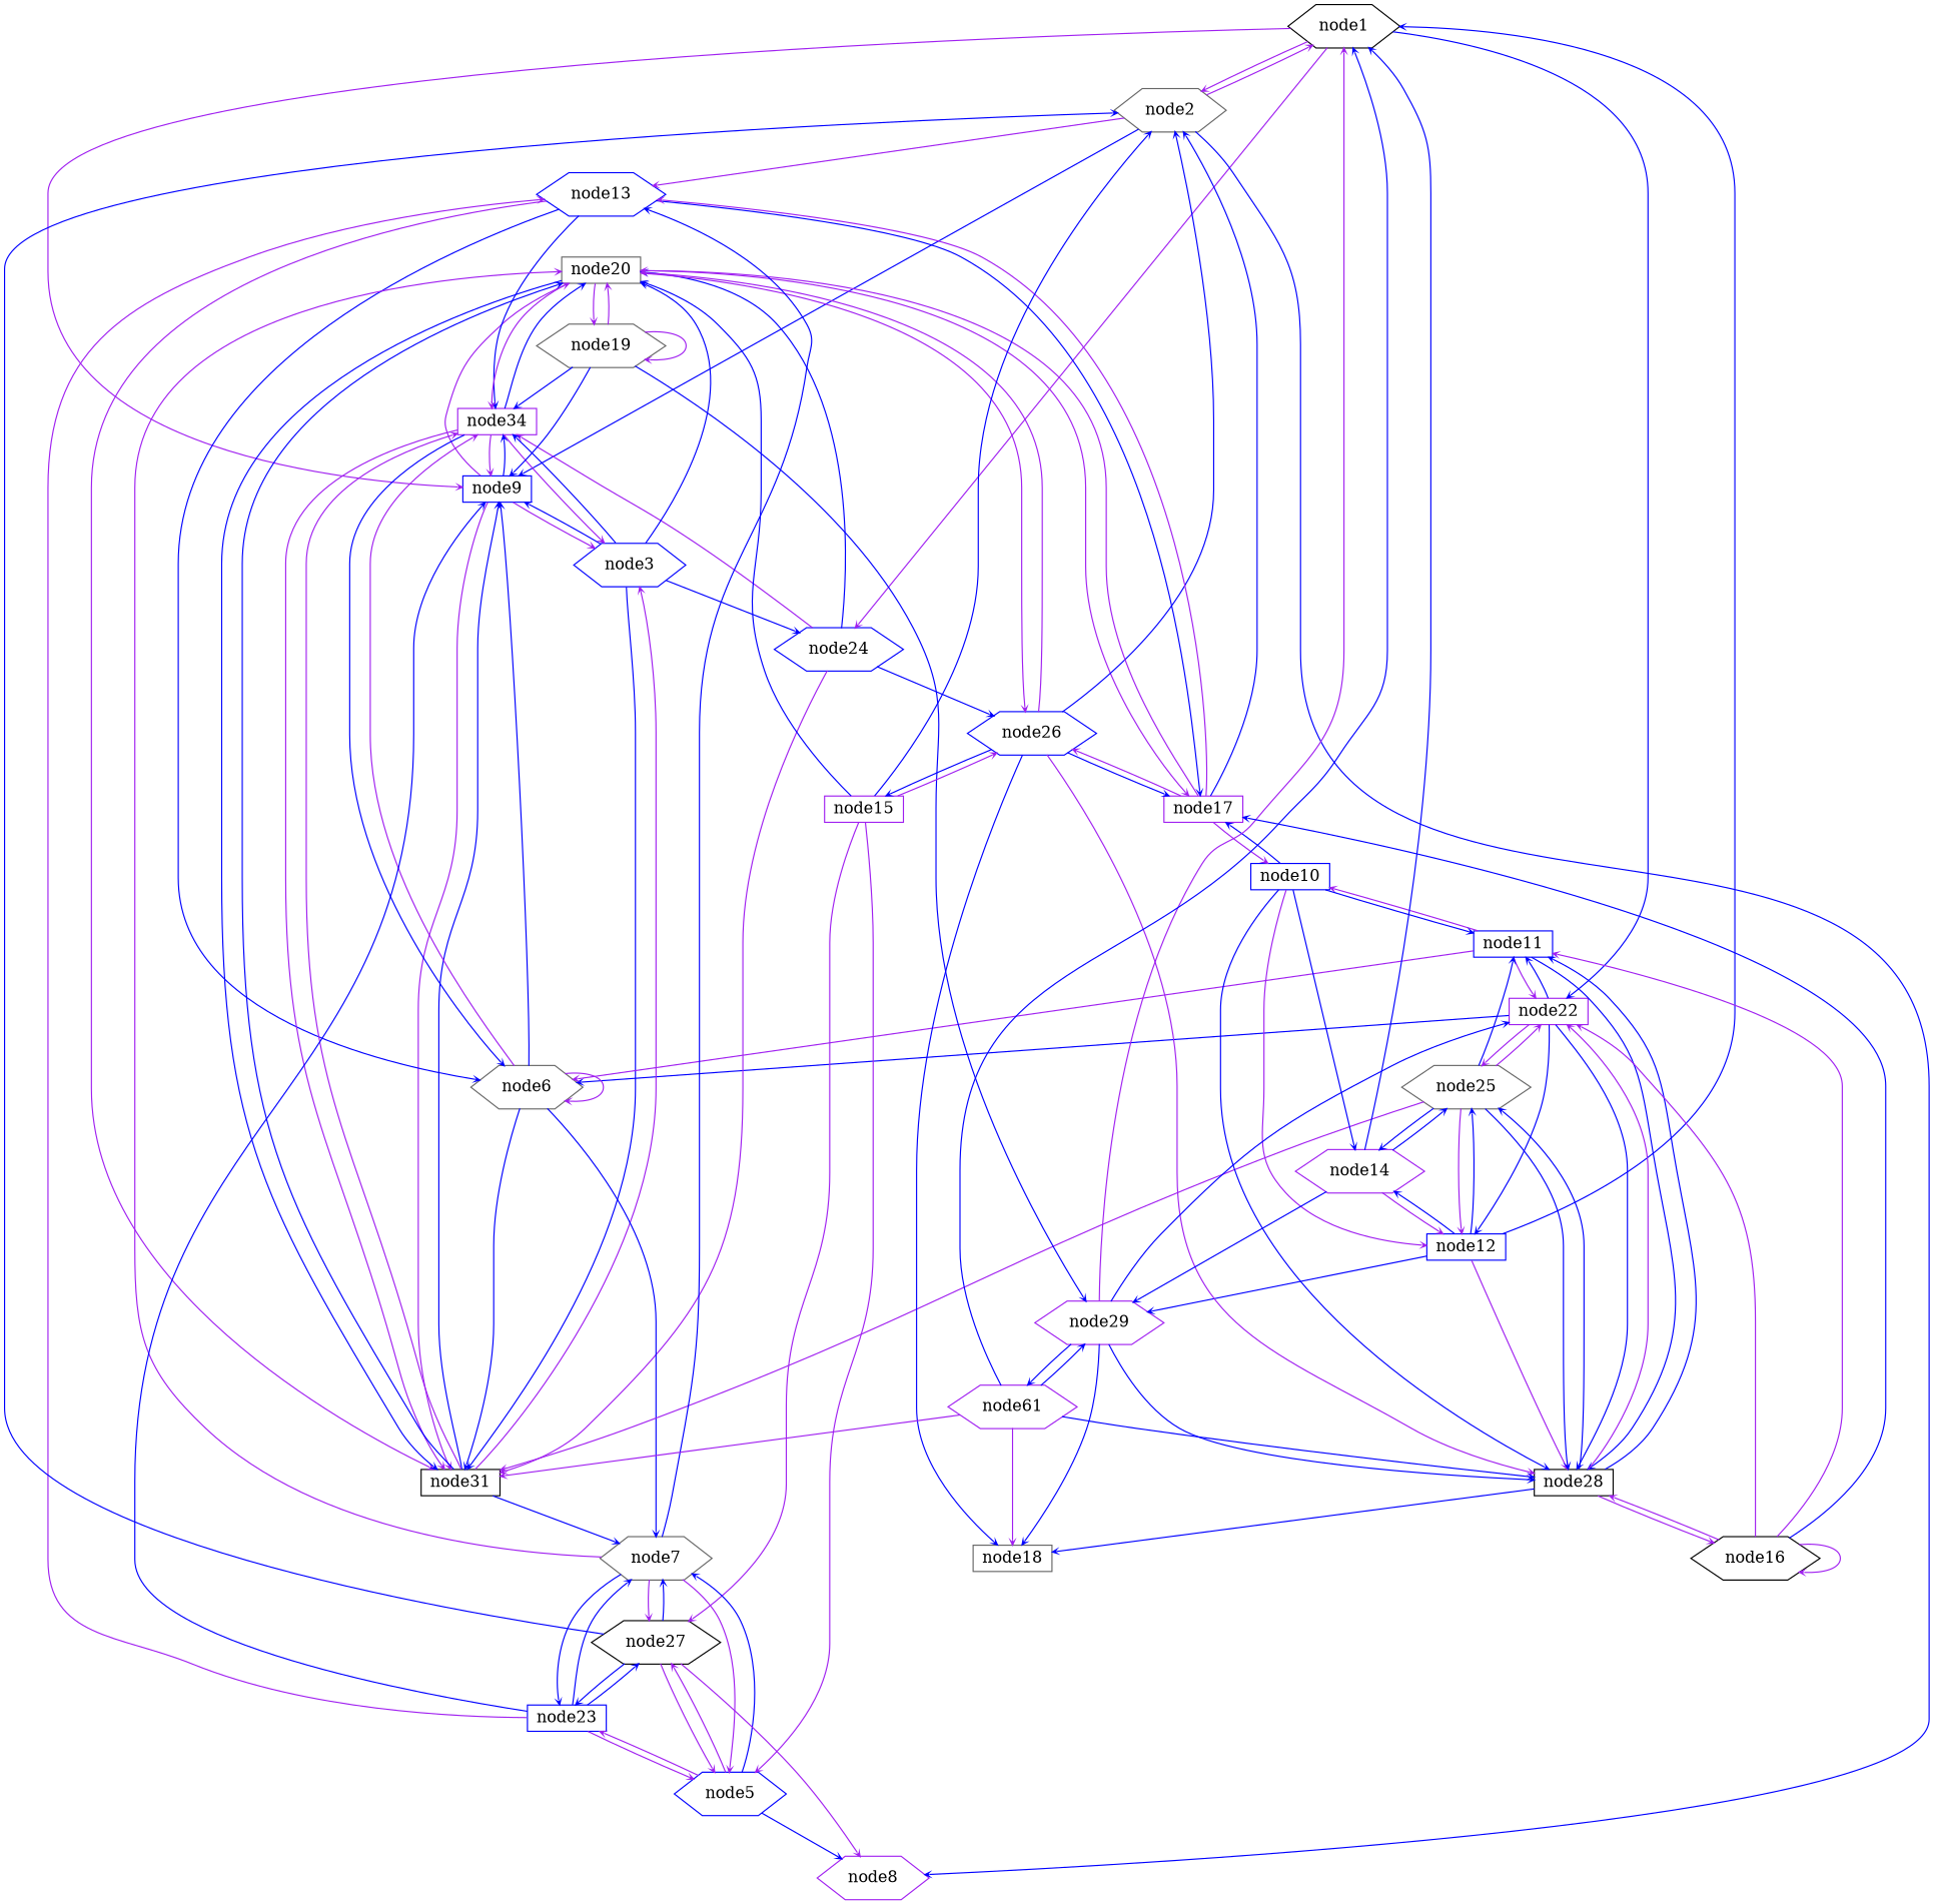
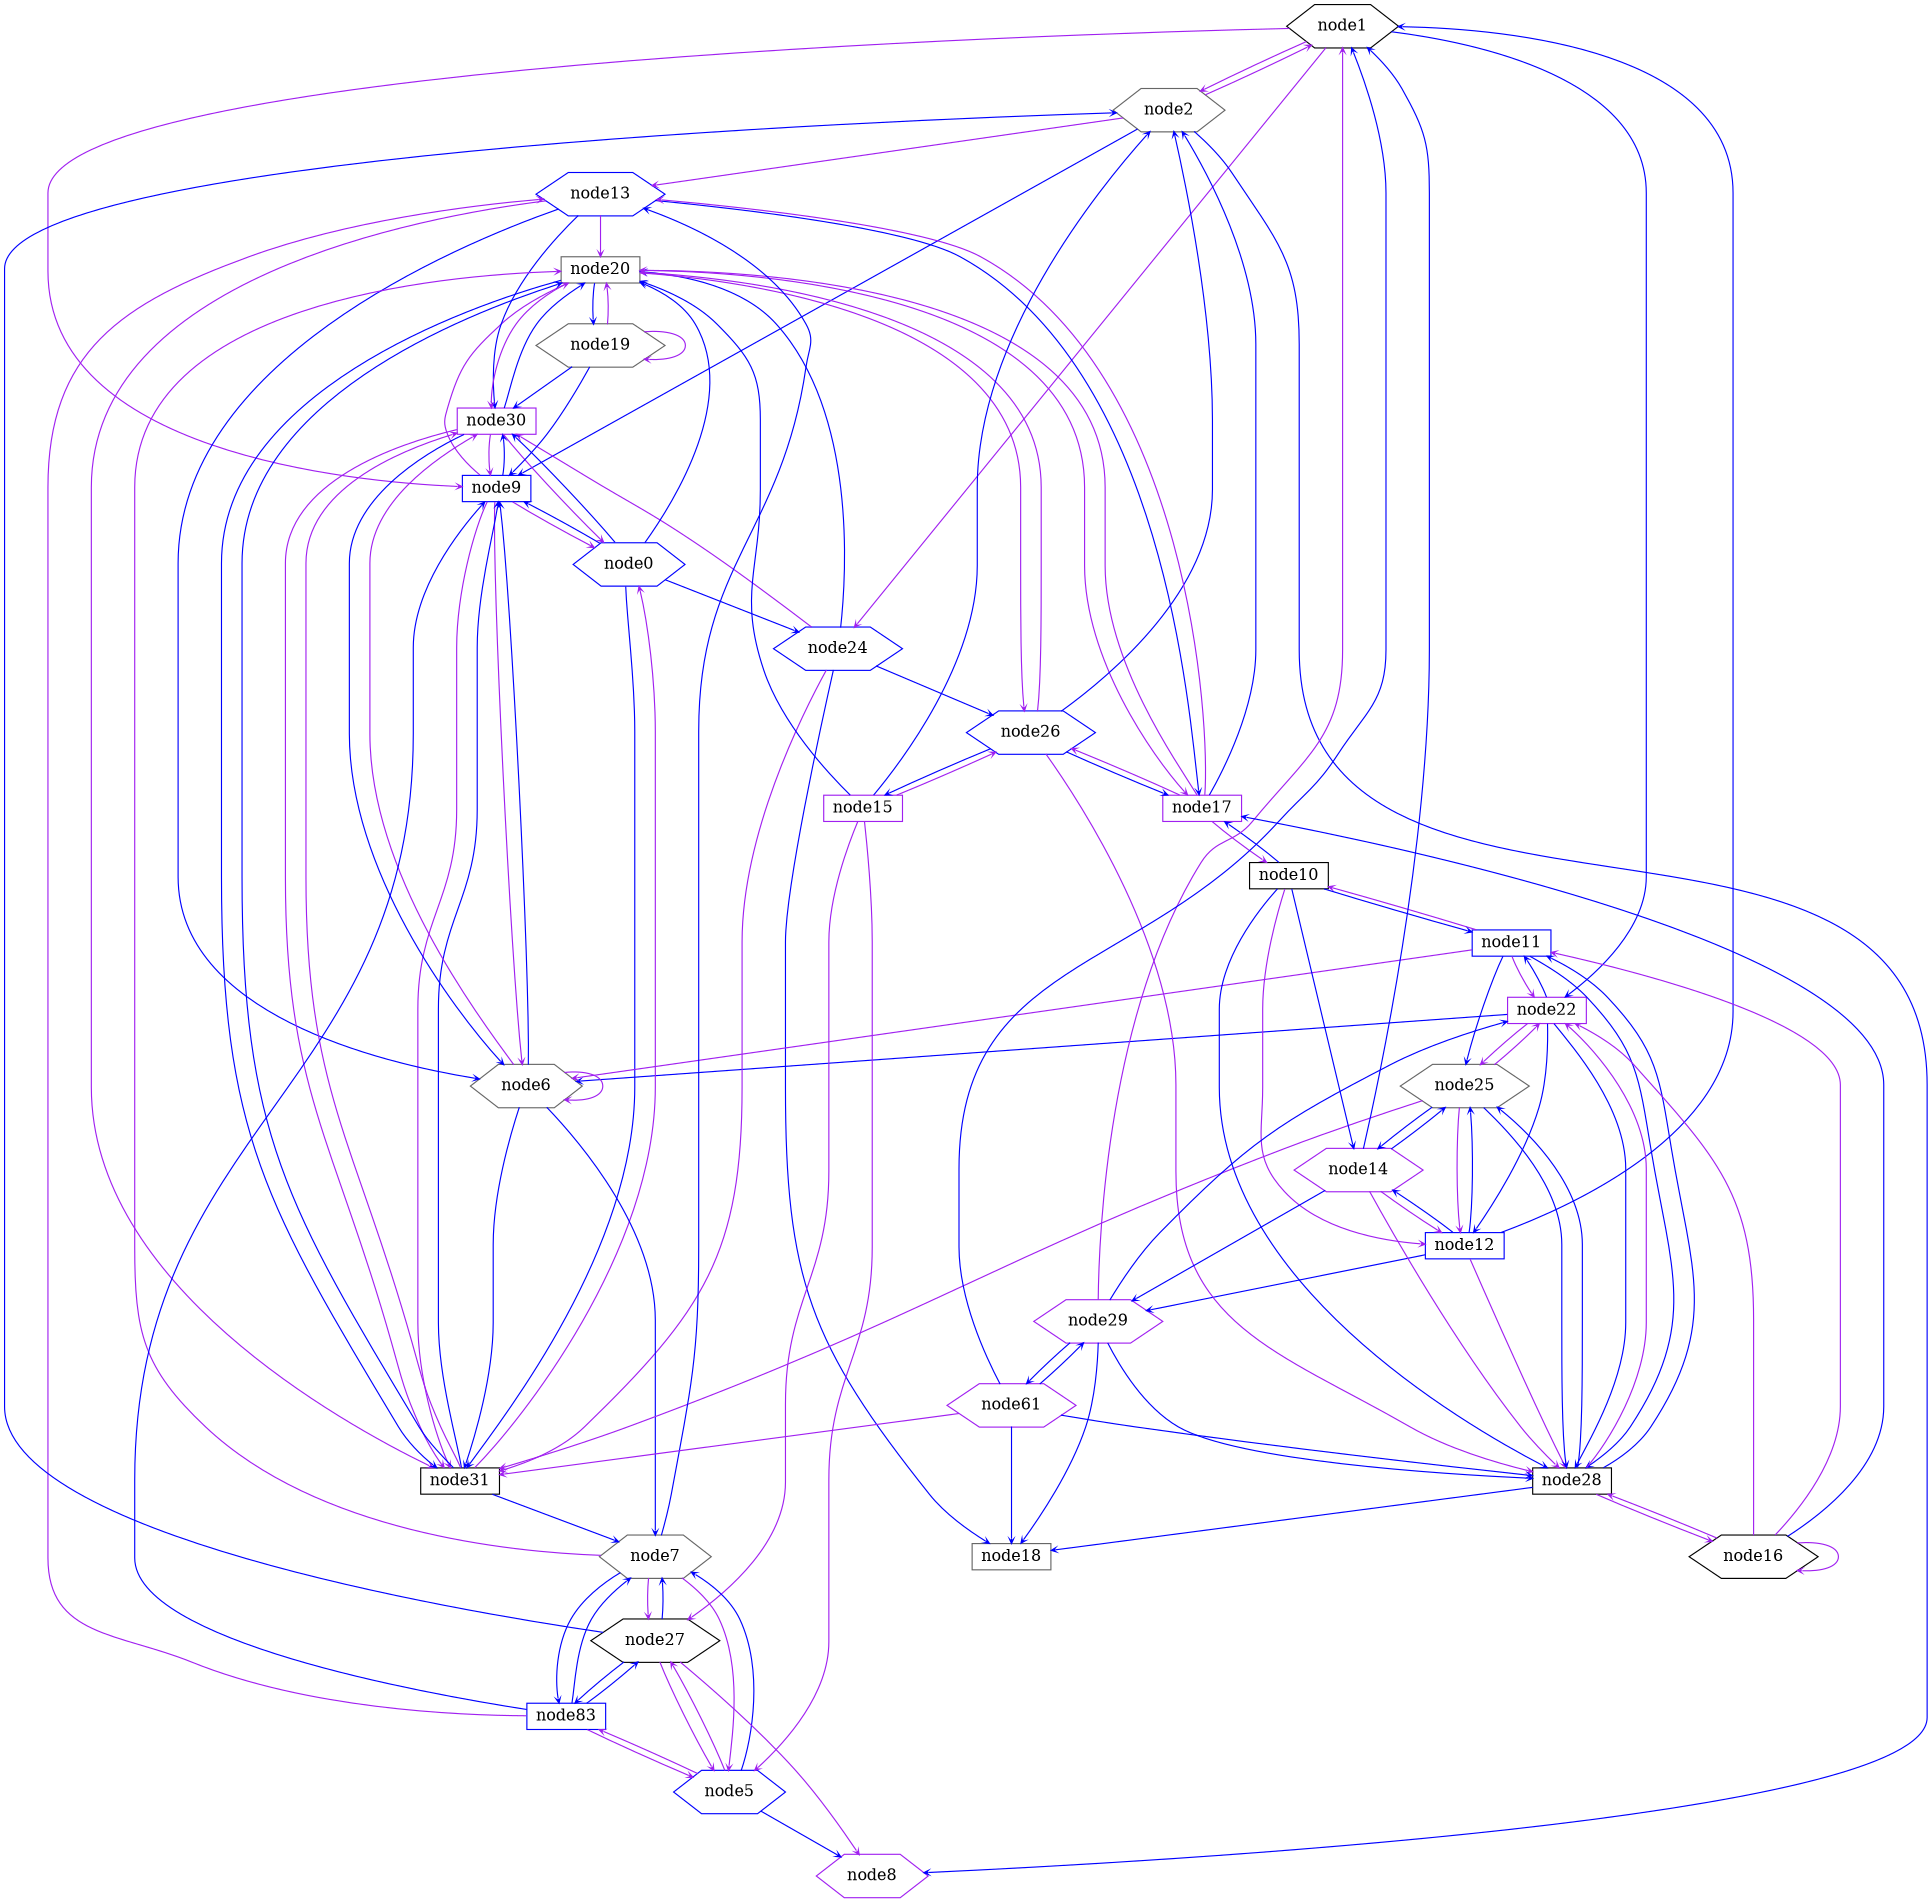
  digraph {
    node [color=blue shape=hexagon]
    edge [arrowhead=open arrowsize=.4 color=blue]
    node1 [color=black height=0.12 width=0.12]
    node2 [color=gray40 height=0.12 width=0.12]
    node9 [height=0.12 shape=box width=0.12]
    node22 [color=purple height=0.12 shape=box width=0.12]
    node24 [height=0.12 width=0.12]
    node8 [color=purple height=0.12 width=0.12]
    node13 [height=0.12 width=0.12]
-   node3 [height=0.12 width=0.12]
+   node3 [height=0.12 width=0.12 label=node0]
    node20 [color=gray40 height=0.12 shape=box width=0.12]
-   node30 [color=purple height=0.12 shape=box width=0.12 label=node34]
+   node30 [color=purple height=0.12 shape=box width=0.12]
    node31 [color=black height=0.12 shape=box width=0.12]
    node6 [color=gray40 height=0.12 width=0.12]
    node11 [height=0.12 shape=box width=0.12]
    node12 [height=0.12 shape=box width=0.12]
    node28 [color=black height=0.12 shape=box width=0.12]
    node25 [color=gray40 height=0.12 width=0.12]
    node26 [height=0.12 width=0.12]
    node18 [color=gray40 height=0.12 shape=box width=0.12]
    node17 [color=purple height=0.12 shape=box width=0.12]
    node19 [color=gray40 height=0.12 width=0.12]
    node7 [color=gray40 height=0.12 width=0.12]
-   node10 [height=0.12 shape=box width=0.12]
+   node10 [color=black height=0.12 shape=box width=0.12]
    node14 [color=purple height=0.12 width=0.12]
    node29 [color=purple height=0.12 width=0.12]
    node16 [color=black height=0.12 width=0.12]
    node15 [color=purple height=0.12 shape=box width=0.12]
    node5 [height=0.12 width=0.12]
-   node23 [height=0.12 shape=box width=0.12]
+   node23 [height=0.12 shape=box width=0.12 label=node83]
    node27 [color=black height=0.12 width=0.12]
    n30 [color=purple height=0.12 label=node61 width=0.12]
    node1 -> node2 [color=purple]
    node1 -> node9 [color=purple]
    node1 -> node22
    node1 -> node24 [color=purple]
    node2 -> node1 [color=purple]
    node2 -> node9
    node2 -> node8
    node2 -> node13 [color=purple]
    node9 -> node3 [color=purple]
    node9 -> node20 [color=purple]
    node9 -> node30
    node9 -> node31 [color=purple]
+   node9 -> node6 [color=purple]
    node22 -> node6
    node22 -> node11
    node22 -> node12
    node22 -> node28
    node22 -> node25 [color=purple]
    node24 -> node20
    node24 -> node30 [color=purple]
    node24 -> node31 [color=purple]
    node24 -> node26
-   node26 -> node18
+   node24 -> node18
+   node13 -> node20 [color=purple]
    node13 -> node30
    node13 -> node31 [color=purple]
    node13 -> node6
    node13 -> node17
    node3 -> node9
    node3 -> node24
    node3 -> node20
    node3 -> node30
    node3 -> node31
    node20 -> node30 [color=purple]
    node20 -> node31
    node20 -> node26 [color=purple]
    node20 -> node17 [color=purple]
-   node20 -> node19 [color=purple]
+   node20 -> node19
    node30 -> node9 [color=purple]
    node30 -> node3 [color=purple]
    node30 -> node20
    node30 -> node31 [color=purple]
    node30 -> node6
    node31 -> node9
    node31 -> node3 [color=purple]
    node31 -> node20
    node31 -> node30 [color=purple]
    node31 -> node7
    node6 -> node9
    node6 -> node30 [color=purple]
    node6 -> node31
    node6 -> node6 [color=purple]
    node6 -> node7
    node11 -> node22 [color=purple]
    node11 -> node6 [color=purple]
    node11 -> node28
-   node25 -> node11
+   node11 -> node25
    node11 -> node10 [color=purple]
    node12 -> node1
    node12 -> node28 [color=purple]
    node12 -> node25
    node12 -> node14
    node12 -> node29
    node28 -> node22 [color=purple]
    node28 -> node11
    node28 -> node25
    node28 -> node18
    node28 -> node16 [color=purple]
    node25 -> node22 [color=purple]
    node25 -> node31 [color=purple]
    node25 -> node12 [color=purple]
    node25 -> node28
    node25 -> node14
    node26 -> node2
    node26 -> node20 [color=purple]
    node26 -> node28 [color=purple]
    node26 -> node17
    node26 -> node15
    node17 -> node2
    node17 -> node13 [color=purple]
    node17 -> node20 [color=purple]
    node17 -> node26 [color=purple]
    node17 -> node10 [color=purple]
    node19 -> node9
    node19 -> node20 [color=purple]
    node19 -> node30
    node19 -> node19 [color=purple]
-   node19 -> node29
    node7 -> node13
    node7 -> node20 [color=purple]
    node7 -> node5 [color=purple]
    node7 -> node23
    node7 -> node27 [color=purple]
    node10 -> node11
    node10 -> node12 [color=purple]
    node10 -> node28
    node10 -> node17
    node10 -> node14
    node14 -> node1
    node14 -> node12 [color=purple]
+   node14 -> node28 [color=purple]
    node14 -> node25
    node14 -> node29
    node29 -> node1 [color=purple]
    node29 -> node22
    node29 -> node28
    node29 -> node18
    node29 -> n30
    node16 -> node22 [color=purple]
    node16 -> node11 [color=purple]
    node16 -> node28 [color=purple]
    node16 -> node17
    node16 -> node16 [color=purple]
    node15 -> node2
    node15 -> node20
    node15 -> node26 [color=purple]
    node15 -> node5 [color=purple]
    node15 -> node27 [color=purple]
    node5 -> node8
    node5 -> node7
    node5 -> node23 [color=purple]
    node5 -> node27 [color=purple]
    node23 -> node9
    node23 -> node13 [color=purple]
    node23 -> node7
    node23 -> node5 [color=purple]
    node23 -> node27
    node27 -> node2
    node27 -> node8 [color=purple]
    node27 -> node7
    node27 -> node5 [color=purple]
    node27 -> node23
    n30 -> node1
    n30 -> node31 [color=purple]
    n30 -> node28
-   n30 -> node18 [color=purple]
+   n30 -> node18
    n30 -> node29
  }
